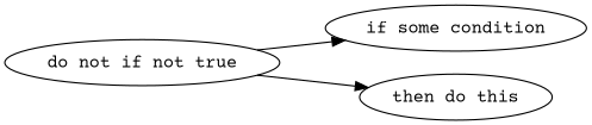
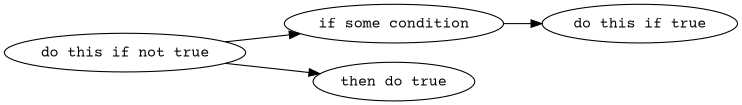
  digraph {
    fontname="Courier Prime"
    rankdir=LR
    node [fontname="Courier Prime"]
    edge [fontname="Courier Prime"]
    n1 [label="if some condition"]
-   n3 [label="do not if not true"]
-   n4 [label="then do this"]
+   n2 [label="do this if true"]
+   n3 [label="do this if not true"]
+   n4 [label="then do true"]
+   n1 -> n2
    n3 -> n1
    n3 -> n4
  }
